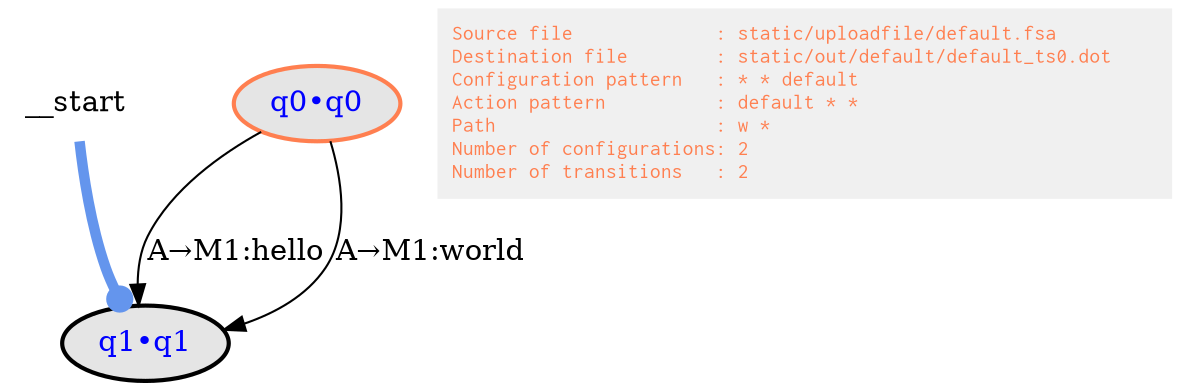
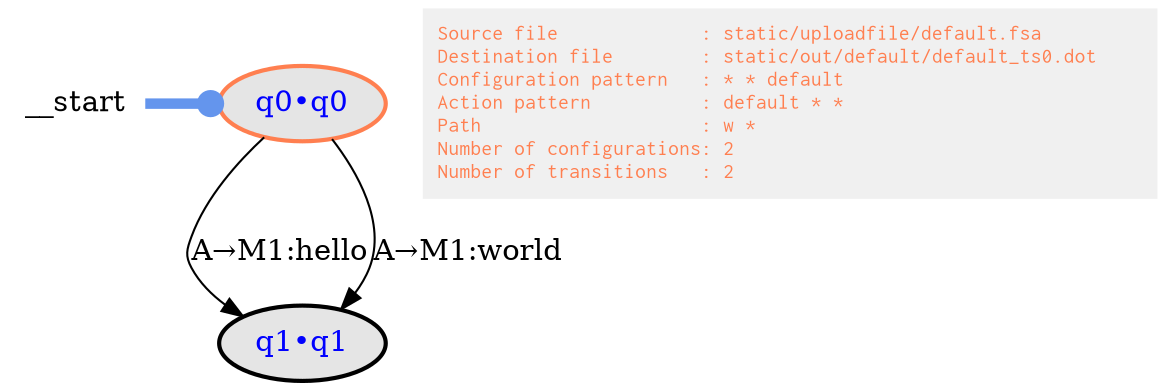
  digraph {
    node [fillcolor=gray90 fontcolor=blue penwidth=2.0 style=filled]
    __start [shape=none fillcolor="" fontcolor="" penwidth="" style=""]
    n2 [color=coral label="q0&bull;q0"]
    n3 [color=black label="q1&bull;q1"]
    n4 [fillcolor=gray94 fontcolor=coral fontname=courier fontsize=10 label="Source file             : static/uploadfile/default.fsa	\lDestination file        : static/out/default/default_ts0.dot	\lConfiguration pattern   : * * default	\lAction pattern          : default * *	\lPath                    : w *	\lNumber of configurations: 2	\lNumber of transitions   : 2\l" margin=0.1 penwidth=0 shape=rectangle]
    subgraph sub_1 {
      n3
      subgraph sub_2 {
        rank=same
        __start
        n2
      }
    }
    subgraph sub_3 {
      n4
    }
-   __start -> n3 [arrowhead=dot color=cornflowerblue penwidth=5]
+   __start -> n2 [arrowhead=dot color=cornflowerblue penwidth=5]
    n2 -> n3 [label="A&rarr;M1:hello"]
    n2 -> n3 [label="A&rarr;M1:world"]
  }
